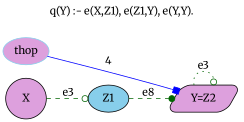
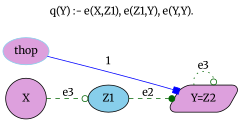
  digraph {
    fontname=Merriweather
    label="q(Y) :- e(X,Z1), e(Z1,Y), e(Y,Y)."
    labelloc=t
    rankdir=LR
    node [fillcolor=plum fontname=Merriweather shape=ellipse style="rounded,filled"]
    edge [arrowhead=odot color=darkgreen fontname=Merriweather style=dashed]
    Z1 [fillcolor=skyblue height=0.5 width=0.75]
    n2 [height=0.5 label="Y=Z2" shape=parallelogram width=0.75]
    X [height=0.5 shape=circle width=0.75]
    thop [color=skyblue height=0.5 style="filled,rounded" width=0.79437]
-   Z1 -> n2 [arrowhead=dot label=e8]
+   Z1 -> n2 [arrowhead=dot label=e2]
    n2 -> n2 [label=e3 style=dotted]
    X -> Z1 [label=e3]
-   thop -> n2 [arrowhead=box color=blue constraint=false label=4 style=solid]
+   thop -> n2 [arrowhead=box color=blue constraint=false label=1 style=solid]
  }
